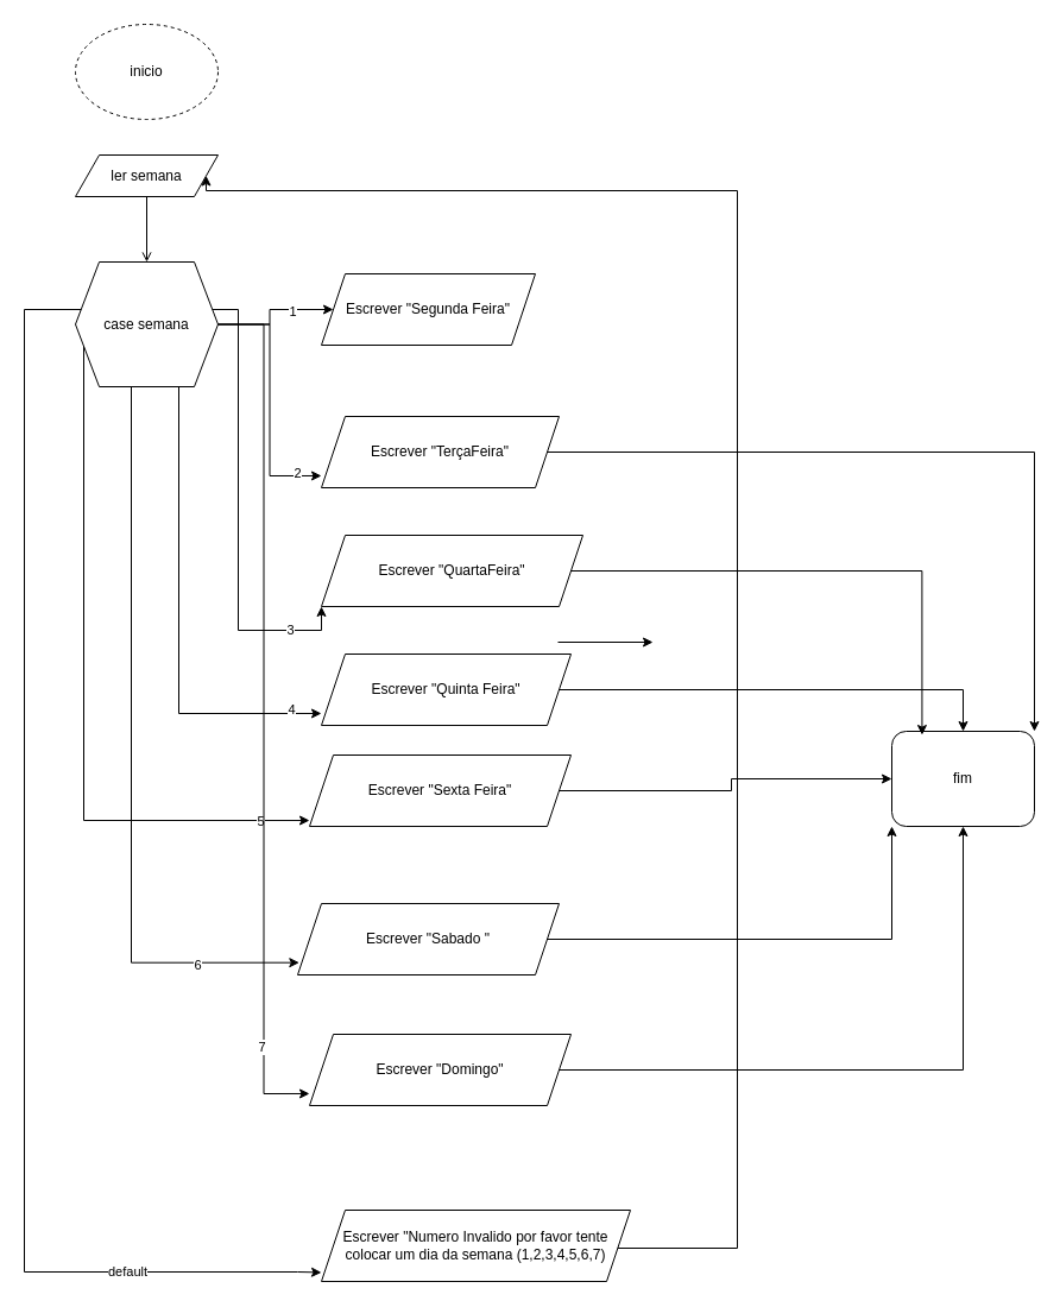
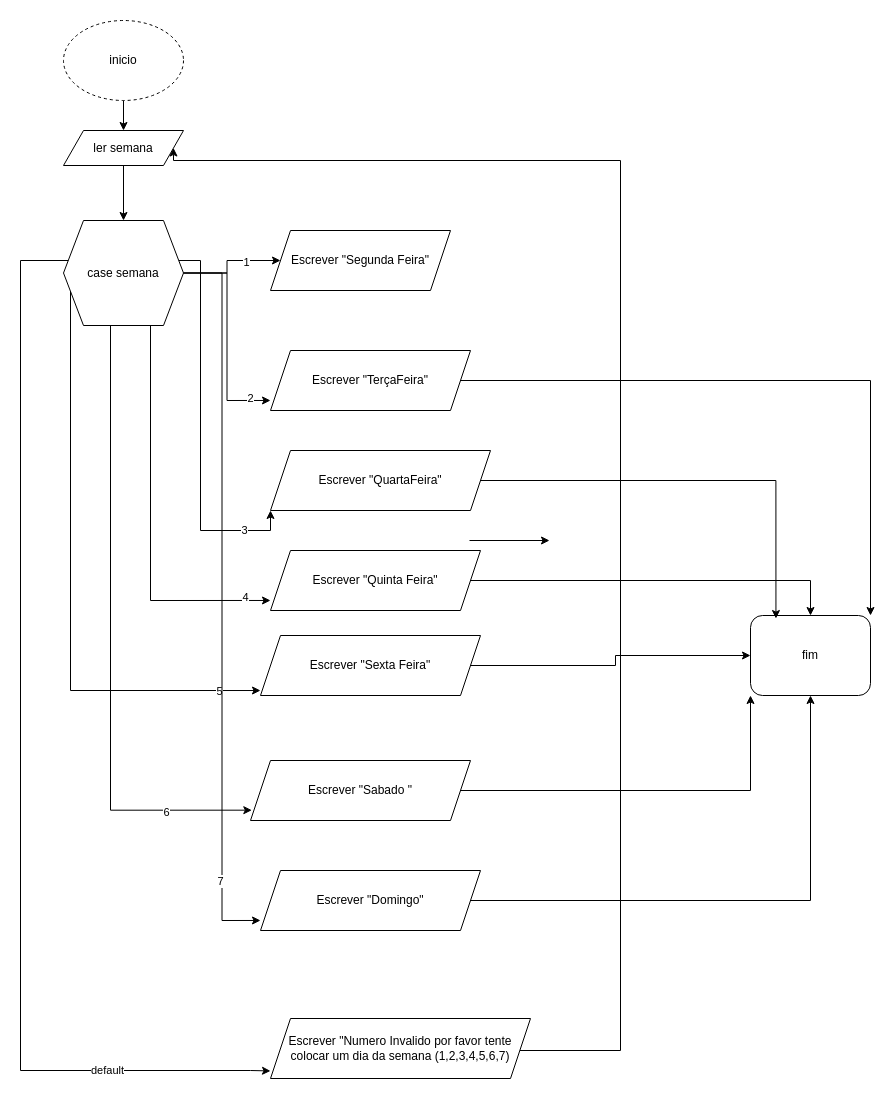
  <mxCell id="0" />
  <mxCell id="1" parent="0" />
+ <mxCell id="2" value="" style="edgeStyle=orthogonalEdgeStyle;rounded=0;orthogonalLoop=1;jettySize=auto;html=1;" edge="1" parent="1" source="3" target="5"><mxGeometry relative="1" as="geometry" /></mxCell>
  <mxCell id="3" value="inicio" style="ellipse;whiteSpace=wrap;html=1;dashed=1;" vertex="1" parent="1"><mxGeometry x="63" y="20" width="120" height="80" as="geometry" /></mxCell>
- <mxCell id="4" value="" style="edgeStyle=orthogonalEdgeStyle;rounded=0;orthogonalLoop=1;jettySize=auto;html=1;endArrow=open;" edge="1" parent="1" source="5" target="10"><mxGeometry relative="1" as="geometry" /></mxCell>
+ <mxCell id="4" value="" style="edgeStyle=orthogonalEdgeStyle;rounded=0;orthogonalLoop=1;jettySize=auto;html=1;" edge="1" parent="1" source="5" target="10"><mxGeometry relative="1" as="geometry" /></mxCell>
  <mxCell id="5" value="ler semana" style="shape=parallelogram;perimeter=parallelogramPerimeter;whiteSpace=wrap;html=1;fixedSize=1;" vertex="1" parent="1"><mxGeometry x="63" y="130" width="120" height="35" as="geometry" /></mxCell>
  <mxCell id="6" value="" style="edgeStyle=orthogonalEdgeStyle;rounded=0;orthogonalLoop=1;jettySize=auto;html=1;" edge="1" parent="1" source="10" target="11"><mxGeometry relative="1" as="geometry" /></mxCell>
  <mxCell id="7" value="1" style="edgeLabel;html=1;align=center;verticalAlign=middle;resizable=0;points=[];" vertex="1" connectable="0" parent="6"><mxGeometry x="0.366" y="-1" relative="1" as="geometry"><mxPoint as="offset" /></mxGeometry></mxCell>
  <mxCell id="8" style="edgeStyle=orthogonalEdgeStyle;rounded=0;orthogonalLoop=1;jettySize=auto;html=1;entryX=0;entryY=1;entryDx=0;entryDy=0;" edge="1" parent="1" source="10" target="14"><mxGeometry relative="1" as="geometry"><Array as="points"><mxPoint x="200" y="260" /><mxPoint x="200" y="530" /><mxPoint x="270" y="530" /></Array></mxGeometry></mxCell>
  <mxCell id="9" value="3" style="edgeLabel;html=1;align=center;verticalAlign=middle;resizable=0;points=[];" vertex="1" connectable="0" parent="8"><mxGeometry x="0.754" y="1" relative="1" as="geometry"><mxPoint as="offset" /></mxGeometry></mxCell>
  <mxCell id="10" value="case semana" style="shape=hexagon;perimeter=hexagonPerimeter2;whiteSpace=wrap;html=1;fixedSize=1;" vertex="1" parent="1"><mxGeometry x="63" y="220" width="120" height="105" as="geometry" /></mxCell>
  <mxCell id="11" value="Escrever &quot;Segunda Feira&quot;" style="shape=parallelogram;perimeter=parallelogramPerimeter;whiteSpace=wrap;html=1;fixedSize=1;" vertex="1" parent="1"><mxGeometry x="270" y="230" width="180" height="60" as="geometry" /></mxCell>
  <mxCell id="12" style="edgeStyle=orthogonalEdgeStyle;rounded=0;orthogonalLoop=1;jettySize=auto;html=1;entryX=1;entryY=0;entryDx=0;entryDy=0;" edge="1" parent="1" source="13" target="37"><mxGeometry relative="1" as="geometry" /></mxCell>
  <mxCell id="13" value="Escrever &quot;TerçaFeira&quot;" style="shape=parallelogram;perimeter=parallelogramPerimeter;whiteSpace=wrap;html=1;fixedSize=1;" vertex="1" parent="1"><mxGeometry x="270" y="350" width="200" height="60" as="geometry" /></mxCell>
  <mxCell id="14" value="Escrever &quot;QuartaFeira&quot;" style="shape=parallelogram;perimeter=parallelogramPerimeter;whiteSpace=wrap;html=1;fixedSize=1;" vertex="1" parent="1"><mxGeometry x="270" y="450" width="220" height="60" as="geometry" /></mxCell>
  <mxCell id="15" style="edgeStyle=orthogonalEdgeStyle;rounded=0;orthogonalLoop=1;jettySize=auto;html=1;" edge="1" parent="1" source="16" target="37"><mxGeometry relative="1" as="geometry" /></mxCell>
  <mxCell id="16" value="Escrever &quot;Quinta Feira&quot;" style="shape=parallelogram;perimeter=parallelogramPerimeter;whiteSpace=wrap;html=1;fixedSize=1;" vertex="1" parent="1"><mxGeometry x="270" y="550" width="210" height="60" as="geometry" /></mxCell>
  <mxCell id="17" style="edgeStyle=orthogonalEdgeStyle;rounded=0;orthogonalLoop=1;jettySize=auto;html=1;entryX=0;entryY=0.5;entryDx=0;entryDy=0;" edge="1" parent="1" source="18" target="37"><mxGeometry relative="1" as="geometry" /></mxCell>
  <mxCell id="18" value="Escrever &quot;Sexta Feira&quot;" style="shape=parallelogram;perimeter=parallelogramPerimeter;whiteSpace=wrap;html=1;fixedSize=1;" vertex="1" parent="1"><mxGeometry x="260" y="635" width="220" height="60" as="geometry" /></mxCell>
  <mxCell id="19" style="edgeStyle=orthogonalEdgeStyle;rounded=0;orthogonalLoop=1;jettySize=auto;html=1;entryX=0;entryY=0.833;entryDx=0;entryDy=0;entryPerimeter=0;" edge="1" parent="1" source="10" target="13"><mxGeometry relative="1" as="geometry" /></mxCell>
  <mxCell id="20" value="2" style="edgeLabel;html=1;align=center;verticalAlign=middle;resizable=0;points=[];" vertex="1" connectable="0" parent="19"><mxGeometry x="0.811" y="2" relative="1" as="geometry"><mxPoint as="offset" /></mxGeometry></mxCell>
  <mxCell id="21" style="edgeStyle=orthogonalEdgeStyle;rounded=0;orthogonalLoop=1;jettySize=auto;html=1;entryX=0;entryY=0.833;entryDx=0;entryDy=0;entryPerimeter=0;" edge="1" parent="1" source="10" target="16"><mxGeometry relative="1" as="geometry"><Array as="points"><mxPoint x="150" y="600" /></Array></mxGeometry></mxCell>
  <mxCell id="22" value="4" style="edgeLabel;html=1;align=center;verticalAlign=middle;resizable=0;points=[];" vertex="1" connectable="0" parent="21"><mxGeometry x="0.875" y="3" relative="1" as="geometry"><mxPoint as="offset" /></mxGeometry></mxCell>
  <mxCell id="23" style="edgeStyle=orthogonalEdgeStyle;rounded=0;orthogonalLoop=1;jettySize=auto;html=1;entryX=0;entryY=0.917;entryDx=0;entryDy=0;entryPerimeter=0;" edge="1" parent="1" source="10" target="18"><mxGeometry relative="1" as="geometry"><Array as="points"><mxPoint x="70" y="690" /></Array></mxGeometry></mxCell>
  <mxCell id="24" value="5" style="edgeLabel;html=1;align=center;verticalAlign=middle;resizable=0;points=[];" vertex="1" connectable="0" parent="23"><mxGeometry x="0.86" relative="1" as="geometry"><mxPoint as="offset" /></mxGeometry></mxCell>
  <mxCell id="25" style="edgeStyle=orthogonalEdgeStyle;rounded=0;orthogonalLoop=1;jettySize=auto;html=1;entryX=0;entryY=1;entryDx=0;entryDy=0;" edge="1" parent="1" source="26" target="37"><mxGeometry relative="1" as="geometry" /></mxCell>
  <mxCell id="26" value="Escrever &quot;Sabado &quot;" style="shape=parallelogram;perimeter=parallelogramPerimeter;whiteSpace=wrap;html=1;fixedSize=1;" vertex="1" parent="1"><mxGeometry x="250" y="760" width="220" height="60" as="geometry" /></mxCell>
  <mxCell id="27" style="edgeStyle=orthogonalEdgeStyle;rounded=0;orthogonalLoop=1;jettySize=auto;html=1;entryX=0.5;entryY=1;entryDx=0;entryDy=0;" edge="1" parent="1" source="28" target="37"><mxGeometry relative="1" as="geometry" /></mxCell>
  <mxCell id="28" value="Escrever &quot;Domingo&quot;" style="shape=parallelogram;perimeter=parallelogramPerimeter;whiteSpace=wrap;html=1;fixedSize=1;" vertex="1" parent="1"><mxGeometry x="260" y="870" width="220" height="60" as="geometry" /></mxCell>
  <mxCell id="29" style="edgeStyle=orthogonalEdgeStyle;rounded=0;orthogonalLoop=1;jettySize=auto;html=1;entryX=0.006;entryY=0.828;entryDx=0;entryDy=0;entryPerimeter=0;" edge="1" parent="1" source="10" target="26"><mxGeometry relative="1" as="geometry"><Array as="points"><mxPoint x="110" y="810" /></Array></mxGeometry></mxCell>
  <mxCell id="30" value="6" style="edgeLabel;html=1;align=center;verticalAlign=middle;resizable=0;points=[];" vertex="1" connectable="0" parent="29"><mxGeometry x="0.725" y="-2" relative="1" as="geometry"><mxPoint as="offset" /></mxGeometry></mxCell>
  <mxCell id="31" style="edgeStyle=orthogonalEdgeStyle;rounded=0;orthogonalLoop=1;jettySize=auto;html=1;entryX=0;entryY=0.833;entryDx=0;entryDy=0;entryPerimeter=0;" edge="1" parent="1" source="10" target="28"><mxGeometry relative="1" as="geometry" /></mxCell>
  <mxCell id="32" value="7" style="edgeLabel;html=1;align=center;verticalAlign=middle;resizable=0;points=[];" vertex="1" connectable="0" parent="31"><mxGeometry x="0.783" y="-2" relative="1" as="geometry"><mxPoint as="offset" /></mxGeometry></mxCell>
  <mxCell id="33" style="edgeStyle=orthogonalEdgeStyle;rounded=0;orthogonalLoop=1;jettySize=auto;html=1;entryX=1;entryY=0.5;entryDx=0;entryDy=0;" edge="1" parent="1" source="34" target="5"><mxGeometry relative="1" as="geometry"><Array as="points"><mxPoint x="620" y="1050" /><mxPoint x="620" y="160" /></Array></mxGeometry></mxCell>
  <mxCell id="34" value="Escrever &quot;Numero Invalido por favor tente colocar um dia da semana (1,2,3,4,5,6,7)" style="shape=parallelogram;perimeter=parallelogramPerimeter;whiteSpace=wrap;html=1;fixedSize=1;" vertex="1" parent="1"><mxGeometry x="270" y="1018" width="260" height="60" as="geometry" /></mxCell>
  <mxCell id="35" style="edgeStyle=orthogonalEdgeStyle;rounded=0;orthogonalLoop=1;jettySize=auto;html=1;entryX=0;entryY=0.874;entryDx=0;entryDy=0;entryPerimeter=0;" edge="1" parent="1" source="10" target="34"><mxGeometry relative="1" as="geometry"><Array as="points"><mxPoint x="20" y="260" /><mxPoint x="20" y="1070" /><mxPoint x="250" y="1070" /></Array></mxGeometry></mxCell>
  <mxCell id="36" value="default" style="edgeLabel;html=1;align=center;verticalAlign=middle;resizable=0;points=[];" vertex="1" connectable="0" parent="35"><mxGeometry x="0.705" y="1" relative="1" as="geometry"><mxPoint as="offset" /></mxGeometry></mxCell>
  <mxCell id="37" value="fim" style="whiteSpace=wrap;html=1;rounded=1;" vertex="1" parent="1"><mxGeometry x="750" y="615" width="120" height="80" as="geometry" /></mxCell>
  <mxCell id="38" style="edgeStyle=orthogonalEdgeStyle;rounded=0;orthogonalLoop=1;jettySize=auto;html=1;entryX=0.212;entryY=0.038;entryDx=0;entryDy=0;entryPerimeter=0;" edge="1" parent="1" source="14" target="37"><mxGeometry relative="1" as="geometry" /></mxCell>
  <mxCell id="39" value="" style="edgeStyle=none;orthogonalLoop=1;jettySize=auto;html=1;rounded=0;" edge="1" parent="1"><mxGeometry width="80" relative="1" as="geometry"><mxPoint x="469" y="540" as="sourcePoint" /><mxPoint x="549" y="540" as="targetPoint" /><Array as="points" /></mxGeometry></mxCell>
